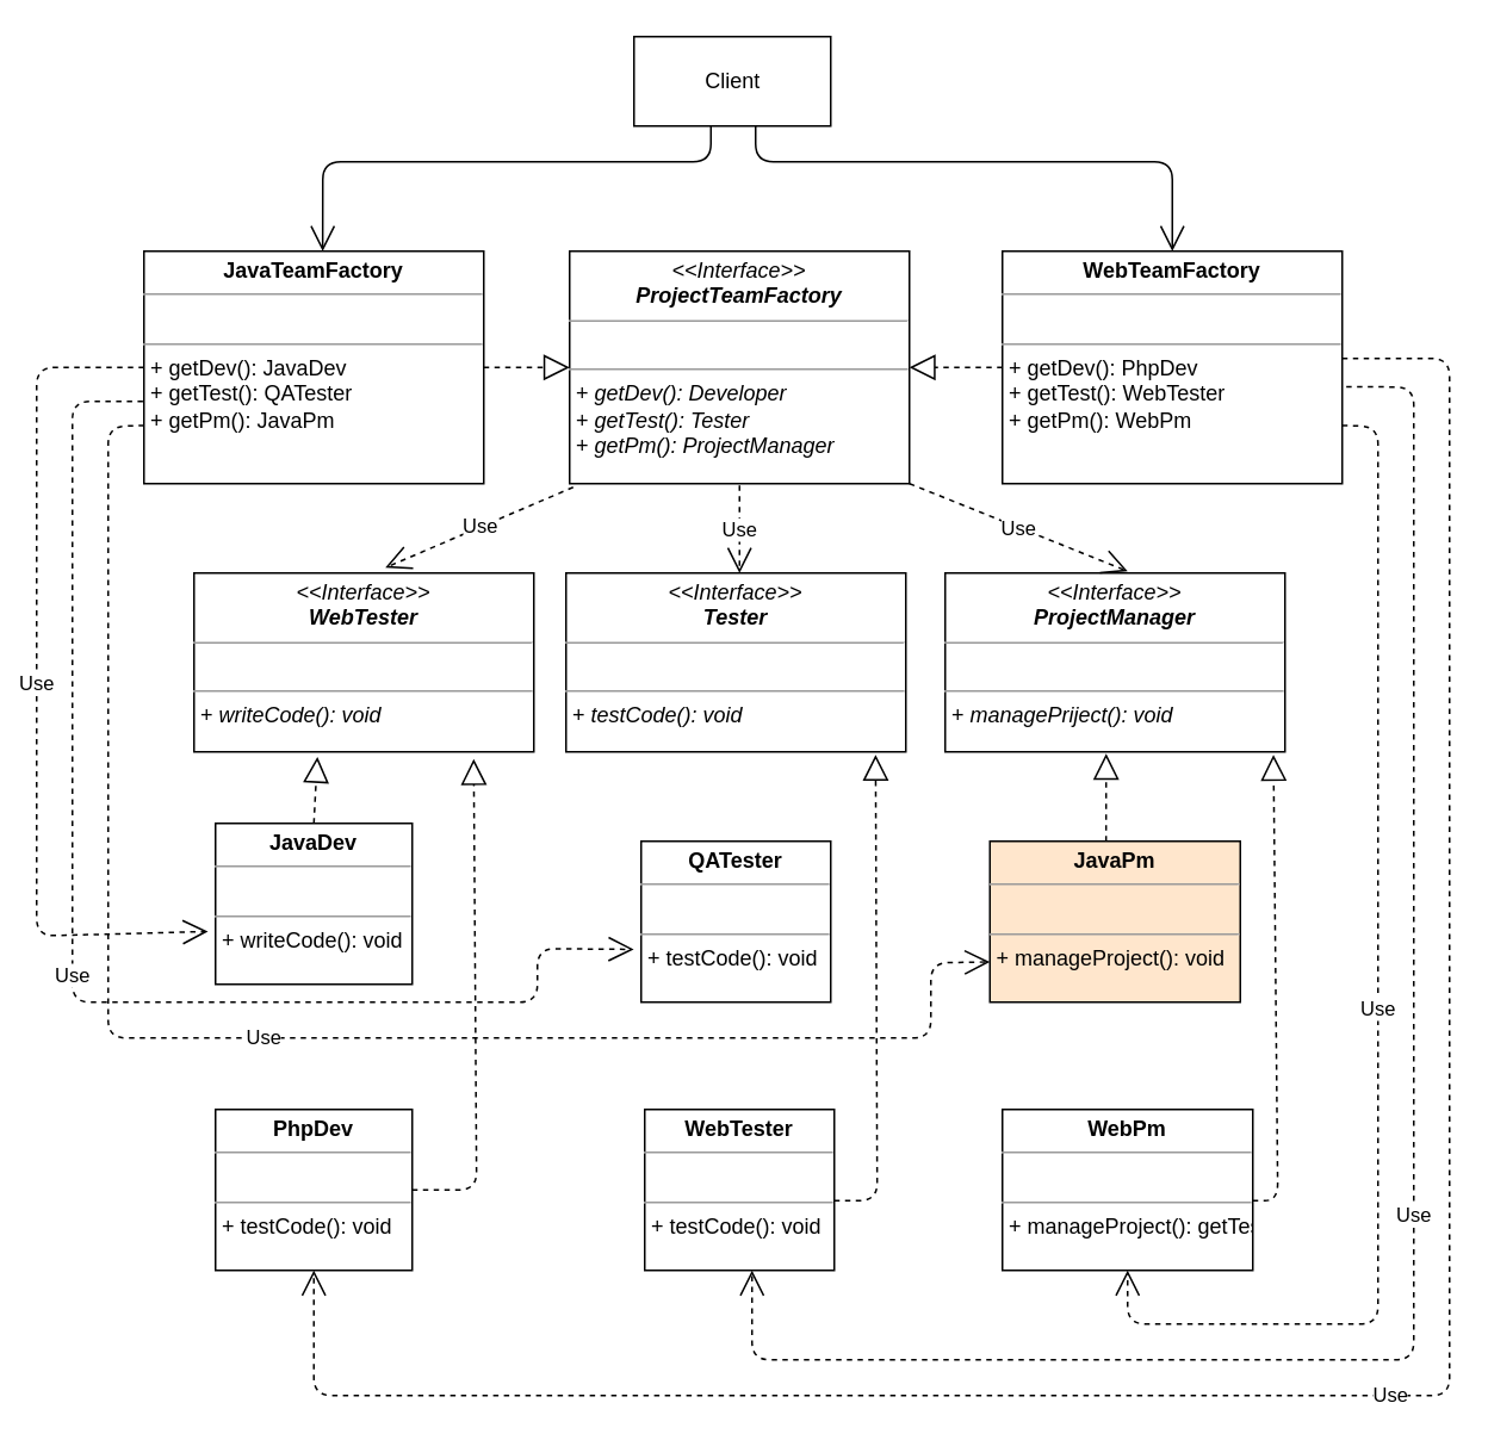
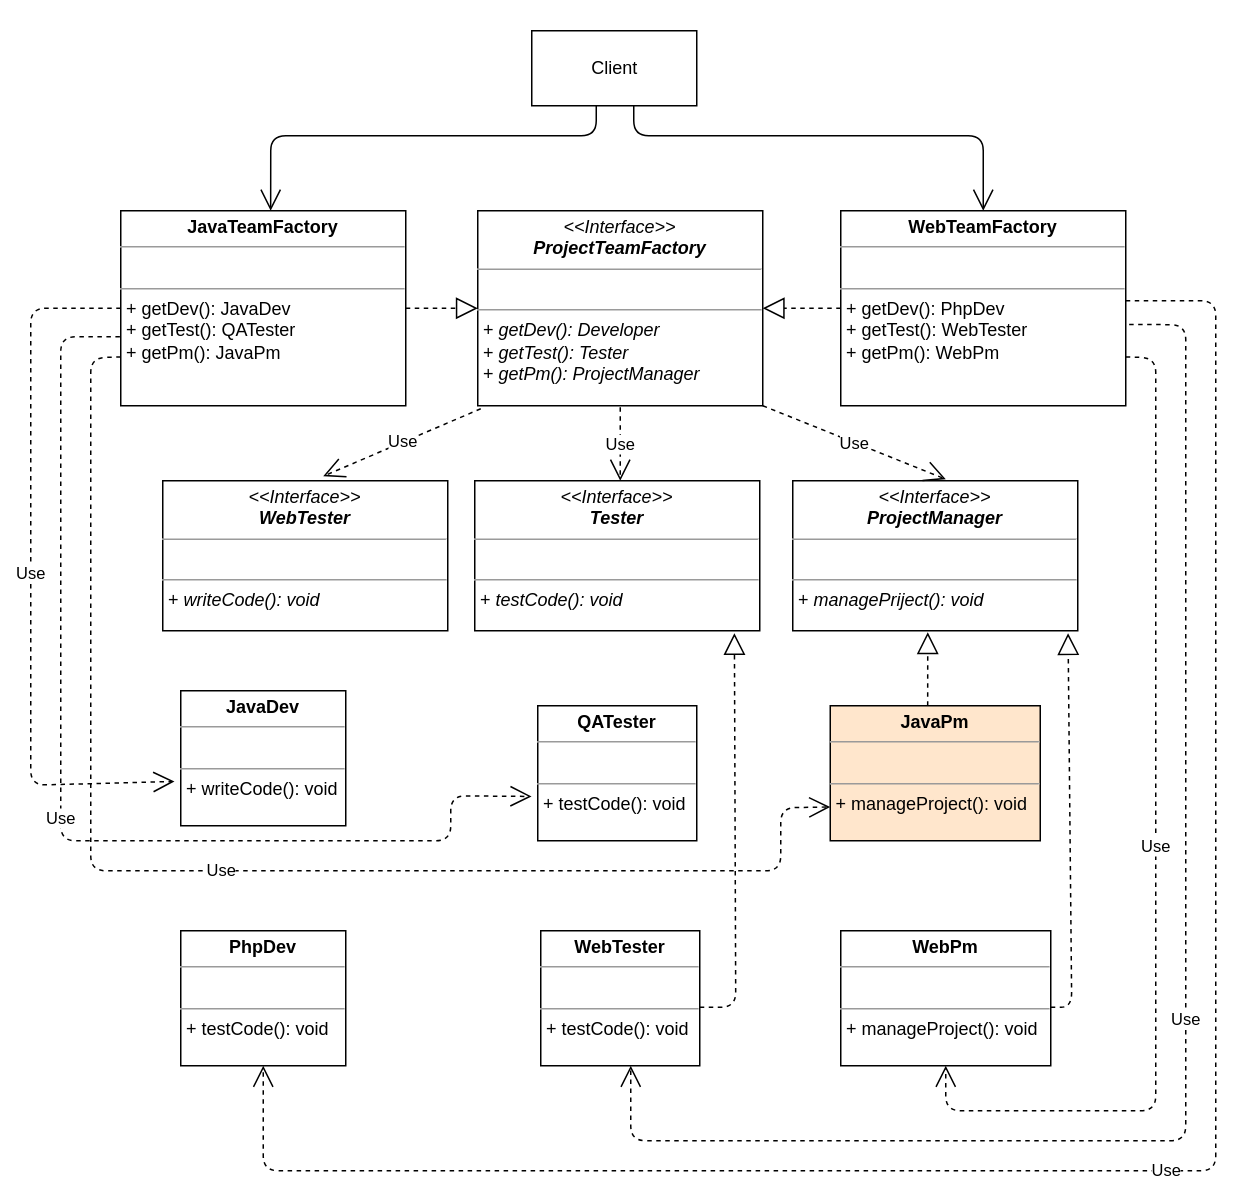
  <mxCell id="0" />
  <mxCell id="1" parent="0" />
  <mxCell id="2" value="Client" style="html=1;" vertex="1" parent="1"><mxGeometry x="354" width="110" height="50" as="geometry" y="20" /></mxCell>
  <mxCell id="3" value="&lt;p style=&quot;margin: 0px ; margin-top: 4px ; text-align: center&quot;&gt;&lt;i&gt;&amp;lt;&amp;lt;Interface&amp;gt;&amp;gt;&lt;/i&gt;&lt;br&gt;&lt;b&gt;&lt;i&gt;WebTester&lt;/i&gt;&lt;/b&gt;&lt;/p&gt;&lt;hr size=&quot;1&quot;&gt;&lt;p style=&quot;margin: 0px ; margin-left: 4px&quot;&gt;&lt;br&gt;&lt;/p&gt;&lt;hr size=&quot;1&quot;&gt;&lt;p style=&quot;margin: 0px ; margin-left: 4px&quot;&gt;+&lt;i&gt; writeCode(): void&lt;/i&gt;&lt;br&gt;&lt;br&gt;&lt;/p&gt;" style="verticalAlign=top;align=left;overflow=fill;fontSize=12;fontFamily=Helvetica;html=1;" vertex="1" parent="1"><mxGeometry x="108" y="320" width="190" height="100" as="geometry" /></mxCell>
  <mxCell id="4" value="&lt;p style=&quot;margin: 0px ; margin-top: 4px ; text-align: center&quot;&gt;&lt;i&gt;&amp;lt;&amp;lt;Interface&amp;gt;&amp;gt;&lt;/i&gt;&lt;br&gt;&lt;b&gt;&lt;i&gt;ProjectManager&lt;/i&gt;&lt;/b&gt;&lt;/p&gt;&lt;hr size=&quot;1&quot;&gt;&lt;p style=&quot;margin: 0px ; margin-left: 4px&quot;&gt;&lt;br&gt;&lt;/p&gt;&lt;hr size=&quot;1&quot;&gt;&lt;p style=&quot;margin: 0px ; margin-left: 4px&quot;&gt;+&lt;i&gt; managePriject(): void&lt;/i&gt;&lt;br&gt;&lt;br&gt;&lt;/p&gt;" style="verticalAlign=top;align=left;overflow=fill;fontSize=12;fontFamily=Helvetica;html=1;" vertex="1" parent="1"><mxGeometry x="528" y="320" width="190" height="100" as="geometry" /></mxCell>
  <mxCell id="5" value="&lt;p style=&quot;margin: 0px ; margin-top: 4px ; text-align: center&quot;&gt;&lt;i&gt;&amp;lt;&amp;lt;Interface&amp;gt;&amp;gt;&lt;/i&gt;&lt;br&gt;&lt;b&gt;&lt;i&gt;Tester&lt;/i&gt;&lt;/b&gt;&lt;/p&gt;&lt;hr size=&quot;1&quot;&gt;&lt;p style=&quot;margin: 0px ; margin-left: 4px&quot;&gt;&lt;br&gt;&lt;/p&gt;&lt;hr size=&quot;1&quot;&gt;&lt;p style=&quot;margin: 0px ; margin-left: 4px&quot;&gt;+&lt;i&gt; testCode(): void&lt;/i&gt;&lt;br&gt;&lt;br&gt;&lt;/p&gt;" style="verticalAlign=top;align=left;overflow=fill;fontSize=12;fontFamily=Helvetica;html=1;" vertex="1" parent="1"><mxGeometry x="316" y="320" width="190" height="100" as="geometry" /></mxCell>
  <mxCell id="6" value="&lt;p style=&quot;margin: 0px ; margin-top: 4px ; text-align: center&quot;&gt;&lt;i&gt;&amp;lt;&amp;lt;Interface&amp;gt;&amp;gt;&lt;/i&gt;&lt;br&gt;&lt;b&gt;&lt;i&gt;ProjectTeamFactory&lt;/i&gt;&lt;/b&gt;&lt;/p&gt;&lt;hr size=&quot;1&quot;&gt;&lt;p style=&quot;margin: 0px ; margin-left: 4px&quot;&gt;&lt;br&gt;&lt;/p&gt;&lt;hr size=&quot;1&quot;&gt;&lt;p style=&quot;margin: 0px ; margin-left: 4px&quot;&gt;+&lt;i&gt;&amp;nbsp;getDev(): Developer&lt;/i&gt;&lt;br&gt;+&lt;i&gt;&amp;nbsp;getTest(): Tester&lt;/i&gt;&lt;br&gt;&lt;/p&gt;&lt;p style=&quot;margin: 0px ; margin-left: 4px&quot;&gt;+&lt;i&gt;&amp;nbsp;getPm(): ProjectManager&lt;/i&gt;&lt;br&gt;&lt;/p&gt;" style="verticalAlign=top;align=left;overflow=fill;fontSize=12;fontFamily=Helvetica;html=1;" vertex="1" parent="1"><mxGeometry x="318" y="140" width="190" height="130" as="geometry" /></mxCell>
  <mxCell id="7" value="Use" style="endArrow=open;endSize=12;dashed=1;html=1;entryX=0.563;entryY=-0.03;entryDx=0;entryDy=0;entryPerimeter=0;" edge="1" parent="1" target="3"><mxGeometry width="160" relative="1" as="geometry"><mxPoint x="320" y="272" as="sourcePoint" /><mxPoint x="200" y="446" as="targetPoint" /></mxGeometry></mxCell>
  <mxCell id="8" value="Use" style="endArrow=open;endSize=12;dashed=1;html=1;" edge="1" parent="1"><mxGeometry width="160" relative="1" as="geometry"><mxPoint x="413" y="271" as="sourcePoint" /><mxPoint x="413" y="320" as="targetPoint" /></mxGeometry></mxCell>
  <mxCell id="9" value="Use" style="endArrow=open;endSize=12;dashed=1;html=1;exitX=1;exitY=1;exitDx=0;exitDy=0;entryX=0.537;entryY=-0.01;entryDx=0;entryDy=0;entryPerimeter=0;" edge="1" parent="1" source="6" target="4"><mxGeometry width="160" relative="1" as="geometry"><mxPoint x="303.03" y="300" as="sourcePoint" /><mxPoint x="678.03" y="445" as="targetPoint" /></mxGeometry></mxCell>
  <mxCell id="10" value="&lt;p style=&quot;margin: 0px ; margin-top: 4px ; text-align: center&quot;&gt;&lt;b&gt;JavaDev&lt;/b&gt;&lt;/p&gt;&lt;hr size=&quot;1&quot;&gt;&lt;p style=&quot;margin: 0px ; margin-left: 4px&quot;&gt;&lt;br&gt;&lt;/p&gt;&lt;hr size=&quot;1&quot;&gt;&lt;p style=&quot;margin: 0px ; margin-left: 4px&quot;&gt;+&amp;nbsp;writeCode(): void&lt;br&gt;&lt;/p&gt;" style="verticalAlign=top;align=left;overflow=fill;fontSize=12;fontFamily=Helvetica;html=1;" vertex="1" parent="1"><mxGeometry x="120" y="460" width="110" height="90" as="geometry" /></mxCell>
  <mxCell id="11" value="&lt;p style=&quot;margin: 0px ; margin-top: 4px ; text-align: center&quot;&gt;&lt;b&gt;QATester&lt;/b&gt;&lt;/p&gt;&lt;hr size=&quot;1&quot;&gt;&lt;p style=&quot;margin: 0px ; margin-left: 4px&quot;&gt;&lt;br&gt;&lt;/p&gt;&lt;hr size=&quot;1&quot;&gt;&lt;p style=&quot;margin: 0px ; margin-left: 4px&quot;&gt;+ testCode(): void&lt;br&gt;&lt;/p&gt;" style="verticalAlign=top;align=left;overflow=fill;fontSize=12;fontFamily=Helvetica;html=1;" vertex="1" parent="1"><mxGeometry x="358" y="470" width="106" height="90" as="geometry" /></mxCell>
  <mxCell id="12" value="&lt;p style=&quot;margin: 0px ; margin-top: 4px ; text-align: center&quot;&gt;&lt;b&gt;JavaPm&lt;/b&gt;&lt;/p&gt;&lt;hr size=&quot;1&quot;&gt;&lt;p style=&quot;margin: 0px ; margin-left: 4px&quot;&gt;&lt;br&gt;&lt;/p&gt;&lt;hr size=&quot;1&quot;&gt;&lt;p style=&quot;margin: 0px ; margin-left: 4px&quot;&gt;+ manageProject(): void&lt;br&gt;&lt;/p&gt;" style="verticalAlign=top;align=left;overflow=fill;fontSize=12;fontFamily=Helvetica;html=1;fillColor=#ffe6cc;" vertex="1" parent="1"><mxGeometry x="553" y="470" width="140" height="90" as="geometry" /></mxCell>
  <mxCell id="13" value="&lt;p style=&quot;margin: 0px ; margin-top: 4px ; text-align: center&quot;&gt;&lt;b&gt;JavaTeamFactory&lt;/b&gt;&lt;/p&gt;&lt;hr size=&quot;1&quot;&gt;&lt;p style=&quot;margin: 0px ; margin-left: 4px&quot;&gt;&lt;br&gt;&lt;/p&gt;&lt;hr size=&quot;1&quot;&gt;&lt;p style=&quot;margin: 0px ; margin-left: 4px&quot;&gt;+&amp;nbsp;getDev(): JavaDev&lt;br&gt;+&amp;nbsp;getTest(): QATester&lt;br&gt;&lt;/p&gt;&lt;p style=&quot;margin: 0px ; margin-left: 4px&quot;&gt;+&amp;nbsp;getPm(): JavaPm&lt;br&gt;&lt;/p&gt;" style="verticalAlign=top;align=left;overflow=fill;fontSize=12;fontFamily=Helvetica;html=1;" vertex="1" parent="1"><mxGeometry x="80" y="140" width="190" height="130" as="geometry" /></mxCell>
  <mxCell id="14" value="" style="endArrow=block;dashed=1;endFill=0;endSize=12;html=1;exitX=1;exitY=0.5;exitDx=0;exitDy=0;entryX=0;entryY=0.5;entryDx=0;entryDy=0;" edge="1" parent="1" source="13" target="6"><mxGeometry width="160" relative="1" as="geometry"><mxPoint x="90" y="260" as="sourcePoint" /><mxPoint x="250" y="260" as="targetPoint" /></mxGeometry></mxCell>
  <mxCell id="15" value="&lt;p style=&quot;margin: 0px ; margin-top: 4px ; text-align: center&quot;&gt;&lt;b&gt;WebTeamFactory&lt;/b&gt;&lt;/p&gt;&lt;hr size=&quot;1&quot;&gt;&lt;p style=&quot;margin: 0px ; margin-left: 4px&quot;&gt;&lt;br&gt;&lt;/p&gt;&lt;hr size=&quot;1&quot;&gt;&lt;p style=&quot;margin: 0px ; margin-left: 4px&quot;&gt;+&amp;nbsp;getDev(): PhpDev&lt;br&gt;+&amp;nbsp;getTest(): WebTester&lt;br&gt;&lt;/p&gt;&lt;p style=&quot;margin: 0px ; margin-left: 4px&quot;&gt;+&amp;nbsp;getPm(): WebPm&lt;br&gt;&lt;/p&gt;" style="verticalAlign=top;align=left;overflow=fill;fontSize=12;fontFamily=Helvetica;html=1;" vertex="1" parent="1"><mxGeometry x="560" y="140" width="190" height="130" as="geometry" /></mxCell>
  <mxCell id="16" value="" style="endArrow=block;dashed=1;endFill=0;endSize=12;html=1;exitX=0;exitY=0.5;exitDx=0;exitDy=0;entryX=1;entryY=0.5;entryDx=0;entryDy=0;" edge="1" parent="1" source="15" target="6"><mxGeometry width="160" relative="1" as="geometry"><mxPoint x="90" y="380" as="sourcePoint" /><mxPoint x="250" y="380" as="targetPoint" /></mxGeometry></mxCell>
  <mxCell id="17" value="&lt;p style=&quot;margin: 0px ; margin-top: 4px ; text-align: center&quot;&gt;&lt;b&gt;PhpDev&lt;/b&gt;&lt;/p&gt;&lt;hr size=&quot;1&quot;&gt;&lt;p style=&quot;margin: 0px ; margin-left: 4px&quot;&gt;&lt;br&gt;&lt;/p&gt;&lt;hr size=&quot;1&quot;&gt;&lt;p style=&quot;margin: 0px ; margin-left: 4px&quot;&gt;+&amp;nbsp;testCode(): void&lt;br&gt;&lt;/p&gt;" style="verticalAlign=top;align=left;overflow=fill;fontSize=12;fontFamily=Helvetica;html=1;" vertex="1" parent="1"><mxGeometry x="120" y="620" width="110" height="90" as="geometry" /></mxCell>
  <mxCell id="18" value="&lt;p style=&quot;margin: 0px ; margin-top: 4px ; text-align: center&quot;&gt;&lt;b&gt;WebTester&lt;/b&gt;&lt;/p&gt;&lt;hr size=&quot;1&quot;&gt;&lt;p style=&quot;margin: 0px ; margin-left: 4px&quot;&gt;&lt;br&gt;&lt;/p&gt;&lt;hr size=&quot;1&quot;&gt;&lt;p style=&quot;margin: 0px ; margin-left: 4px&quot;&gt;+ testCode(): void&lt;br&gt;&lt;/p&gt;" style="verticalAlign=top;align=left;overflow=fill;fontSize=12;fontFamily=Helvetica;html=1;" vertex="1" parent="1"><mxGeometry x="360" y="620" width="106" height="90" as="geometry" /></mxCell>
- <mxCell id="19" value="&lt;p style=&quot;margin: 0px ; margin-top: 4px ; text-align: center&quot;&gt;&lt;b&gt;WebPm&lt;/b&gt;&lt;/p&gt;&lt;hr size=&quot;1&quot;&gt;&lt;p style=&quot;margin: 0px ; margin-left: 4px&quot;&gt;&lt;br&gt;&lt;/p&gt;&lt;hr size=&quot;1&quot;&gt;&lt;p style=&quot;margin: 0px ; margin-left: 4px&quot;&gt;+ manageProject(): getTest&lt;br&gt;&lt;/p&gt;" style="verticalAlign=top;align=left;overflow=fill;fontSize=12;fontFamily=Helvetica;html=1;" vertex="1" parent="1"><mxGeometry x="560" y="620" width="140" height="90" as="geometry" /></mxCell>
- <mxCell id="20" value="" style="endArrow=block;dashed=1;endFill=0;endSize=12;html=1;exitX=0.5;exitY=0;exitDx=0;exitDy=0;entryX=0.363;entryY=1.028;entryDx=0;entryDy=0;entryPerimeter=0;" edge="1" parent="1" source="10" target="3"><mxGeometry width="160" relative="1" as="geometry"><mxPoint x="300" y="440" as="sourcePoint" /><mxPoint x="175" y="462" as="targetPoint" /></mxGeometry></mxCell>
+ <mxCell id="19" value="&lt;p style=&quot;margin: 0px ; margin-top: 4px ; text-align: center&quot;&gt;&lt;b&gt;WebPm&lt;/b&gt;&lt;/p&gt;&lt;hr size=&quot;1&quot;&gt;&lt;p style=&quot;margin: 0px ; margin-left: 4px&quot;&gt;&lt;br&gt;&lt;/p&gt;&lt;hr size=&quot;1&quot;&gt;&lt;p style=&quot;margin: 0px ; margin-left: 4px&quot;&gt;+ manageProject(): void&lt;br&gt;&lt;/p&gt;" style="verticalAlign=top;align=left;overflow=fill;fontSize=12;fontFamily=Helvetica;html=1;" vertex="1" parent="1"><mxGeometry x="560" y="620" width="140" height="90" as="geometry" /></mxCell>
  <mxCell id="21" value="" style="endArrow=block;dashed=1;endFill=0;endSize=12;html=1;exitX=0.464;exitY=0;exitDx=0;exitDy=0;exitPerimeter=0;" edge="1" parent="1" source="12"><mxGeometry width="160" relative="1" as="geometry"><mxPoint x="414" y="510" as="sourcePoint" /><mxPoint x="618" y="421" as="targetPoint" /></mxGeometry></mxCell>
- <mxCell id="22" value="" style="endArrow=block;dashed=1;endFill=0;endSize=12;html=1;exitX=1;exitY=0.5;exitDx=0;exitDy=0;entryX=0.823;entryY=1.04;entryDx=0;entryDy=0;entryPerimeter=0;" edge="1" parent="1" source="17" target="3"><mxGeometry width="160" relative="1" as="geometry"><mxPoint x="300" y="440" as="sourcePoint" /><mxPoint x="300" y="660" as="targetPoint" /><Array as="points"><mxPoint x="266" y="665" /></Array></mxGeometry></mxCell>
  <mxCell id="23" value="" style="endArrow=block;dashed=1;endFill=0;endSize=12;html=1;entryX=0.911;entryY=1.016;entryDx=0;entryDy=0;entryPerimeter=0;" edge="1" parent="1" target="5"><mxGeometry width="160" relative="1" as="geometry"><mxPoint x="466" y="671" as="sourcePoint" /><mxPoint x="508" y="470" as="targetPoint" /><Array as="points"><mxPoint x="490" y="671" /></Array></mxGeometry></mxCell>
  <mxCell id="24" value="" style="endArrow=block;dashed=1;endFill=0;endSize=12;html=1;exitX=1;exitY=0.5;exitDx=0;exitDy=0;entryX=0.966;entryY=1.016;entryDx=0;entryDy=0;entryPerimeter=0;" edge="1" parent="1" target="4"><mxGeometry width="160" relative="1" as="geometry"><mxPoint x="700" y="671" as="sourcePoint" /><mxPoint x="736.37" y="470" as="targetPoint" /><Array as="points"><mxPoint x="714" y="671" /></Array></mxGeometry></mxCell>
  <mxCell id="25" value="Use" style="endArrow=open;endSize=12;dashed=1;html=1;exitX=0;exitY=0.5;exitDx=0;exitDy=0;entryX=-0.038;entryY=0.672;entryDx=0;entryDy=0;entryPerimeter=0;" edge="1" parent="1" source="13" target="10"><mxGeometry width="160" relative="1" as="geometry"><mxPoint x="300" y="440" as="sourcePoint" /><mxPoint x="20" y="570" as="targetPoint" /><Array as="points"><mxPoint x="20" y="205" /><mxPoint x="20" y="523" /></Array></mxGeometry></mxCell>
  <mxCell id="26" value="Use" style="endArrow=open;endSize=12;dashed=1;html=1;exitX=-0.003;exitY=0.646;exitDx=0;exitDy=0;exitPerimeter=0;entryX=-0.039;entryY=0.672;entryDx=0;entryDy=0;entryPerimeter=0;" edge="1" parent="1" source="13" target="11"><mxGeometry width="160" relative="1" as="geometry"><mxPoint x="300" y="440" as="sourcePoint" /><mxPoint x="310" y="530" as="targetPoint" /><Array as="points"><mxPoint x="40" y="224" /><mxPoint x="40" y="560" /><mxPoint x="300" y="560" /><mxPoint x="300" y="530" /></Array></mxGeometry></mxCell>
  <mxCell id="27" value="Use" style="endArrow=open;endSize=12;dashed=1;html=1;exitX=0;exitY=0.75;exitDx=0;exitDy=0;entryX=0;entryY=0.75;entryDx=0;entryDy=0;" edge="1" parent="1" source="13" target="12"><mxGeometry width="160" relative="1" as="geometry"><mxPoint x="300" y="440" as="sourcePoint" /><mxPoint x="530" y="540" as="targetPoint" /><Array as="points"><mxPoint x="60" y="238" /><mxPoint x="60" y="580" /><mxPoint x="520" y="580" /><mxPoint x="520" y="538" /></Array></mxGeometry></mxCell>
  <mxCell id="28" value="Use" style="endArrow=open;endSize=12;dashed=1;html=1;entryX=0.5;entryY=1;entryDx=0;entryDy=0;exitX=1;exitY=0.462;exitDx=0;exitDy=0;exitPerimeter=0;" edge="1" parent="1" source="15" target="17"><mxGeometry width="160" relative="1" as="geometry"><mxPoint x="780" y="230" as="sourcePoint" /><mxPoint x="120" y="760" as="targetPoint" /><Array as="points"><mxPoint x="810" y="200" /><mxPoint x="810" y="780" /><mxPoint x="175" y="780" /></Array></mxGeometry></mxCell>
  <mxCell id="29" value="Use" style="endArrow=open;endSize=12;dashed=1;html=1;exitX=1.012;exitY=0.583;exitDx=0;exitDy=0;exitPerimeter=0;" edge="1" parent="1" source="15"><mxGeometry width="160" relative="1" as="geometry"><mxPoint x="300" y="440" as="sourcePoint" /><mxPoint x="420" y="710" as="targetPoint" /><Array as="points"><mxPoint x="790" y="216" /><mxPoint x="790" y="760" /><mxPoint x="420" y="760" /></Array></mxGeometry></mxCell>
  <mxCell id="30" value="Use" style="endArrow=open;endSize=12;dashed=1;html=1;exitX=1;exitY=0.75;exitDx=0;exitDy=0;entryX=0.5;entryY=1;entryDx=0;entryDy=0;" edge="1" parent="1" source="15" target="19"><mxGeometry width="160" relative="1" as="geometry"><mxPoint x="300" y="440" as="sourcePoint" /><mxPoint x="600" y="740" as="targetPoint" /><Array as="points"><mxPoint x="770" y="238" /><mxPoint x="770" y="740" /><mxPoint x="630" y="740" /></Array></mxGeometry></mxCell>
  <mxCell id="31" value="" style="endArrow=open;endFill=1;endSize=12;html=1;entryX=0.526;entryY=0;entryDx=0;entryDy=0;entryPerimeter=0;exitX=0.391;exitY=1;exitDx=0;exitDy=0;exitPerimeter=0;" edge="1" parent="1" source="2" target="13"><mxGeometry width="160" relative="1" as="geometry"><mxPoint x="390" y="70" as="sourcePoint" /><mxPoint x="460" y="440" as="targetPoint" /><Array as="points"><mxPoint x="397" y="90" /><mxPoint x="180" y="90" /></Array></mxGeometry></mxCell>
  <mxCell id="32" value="" style="endArrow=open;endFill=1;endSize=12;html=1;entryX=0.5;entryY=0;entryDx=0;entryDy=0;" edge="1" parent="1" target="15"><mxGeometry width="160" relative="1" as="geometry"><mxPoint x="422" y="70" as="sourcePoint" /><mxPoint x="680" y="90" as="targetPoint" /><Array as="points"><mxPoint x="422" y="90" /><mxPoint x="655" y="90" /></Array></mxGeometry></mxCell>
